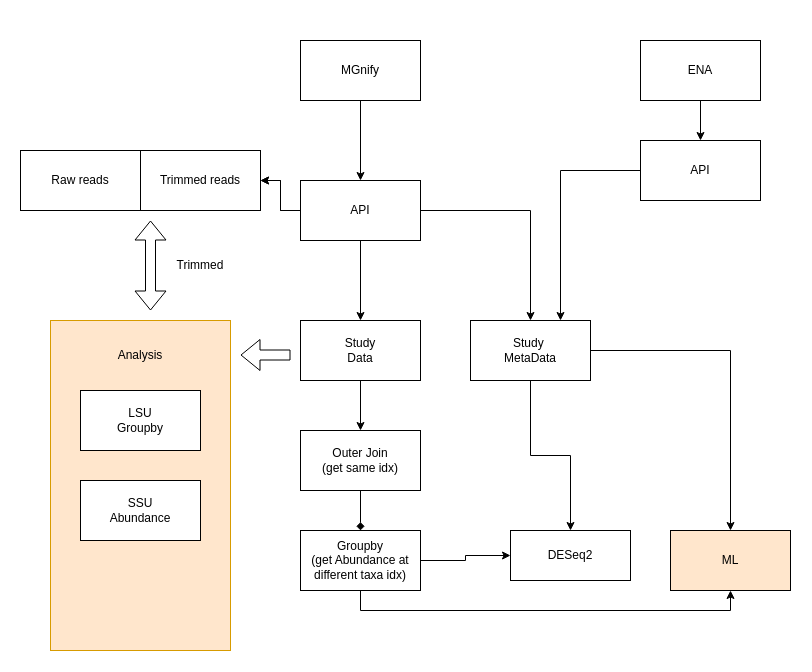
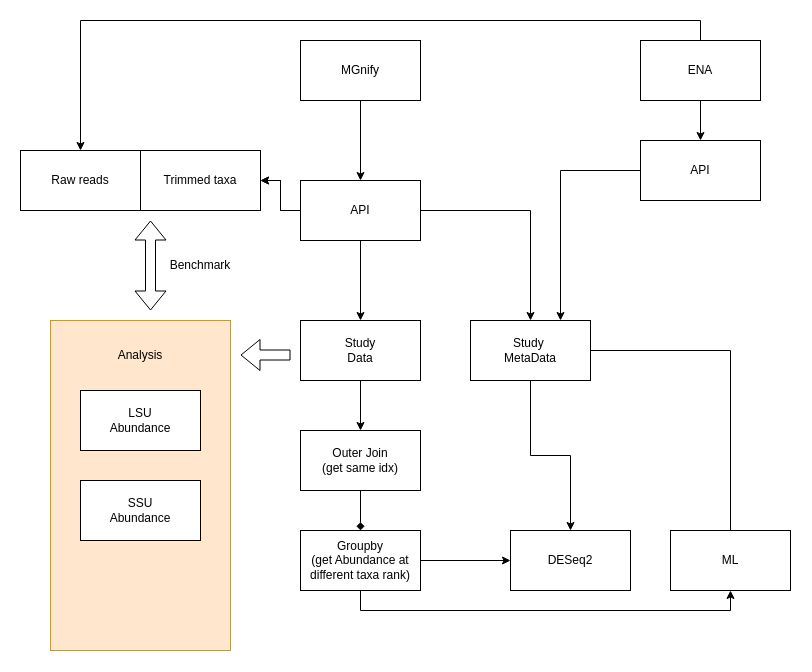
  <mxCell id="0" />
  <mxCell id="1" parent="0" />
  <mxCell id="2" value="" style="rounded=0;whiteSpace=wrap;html=1;fillColor=#ffe6cc;strokeColor=#d79b00;" vertex="1" parent="1"><mxGeometry x="50" y="320" width="180" height="330" as="geometry" /></mxCell>
  <mxCell id="3" value="" style="edgeStyle=orthogonalEdgeStyle;rounded=0;orthogonalLoop=1;jettySize=auto;html=1;" edge="1" parent="1" source="4" target="8"><mxGeometry relative="1" as="geometry" /></mxCell>
  <mxCell id="4" value="MGnify" style="rounded=0;whiteSpace=wrap;html=1;" vertex="1" parent="1"><mxGeometry x="300" y="40" width="120" height="60" as="geometry" /></mxCell>
  <mxCell id="5" value="" style="edgeStyle=orthogonalEdgeStyle;rounded=0;orthogonalLoop=1;jettySize=auto;html=1;" edge="1" parent="1" source="8" target="10"><mxGeometry relative="1" as="geometry" /></mxCell>
  <mxCell id="6" value="" style="edgeStyle=orthogonalEdgeStyle;rounded=0;orthogonalLoop=1;jettySize=auto;html=1;" edge="1" parent="1" source="8" target="15"><mxGeometry relative="1" as="geometry" /></mxCell>
  <mxCell id="7" style="edgeStyle=orthogonalEdgeStyle;rounded=0;orthogonalLoop=1;jettySize=auto;html=1;entryX=1;entryY=0.5;entryDx=0;entryDy=0;" edge="1" parent="1" source="8" target="29"><mxGeometry relative="1" as="geometry" /></mxCell>
  <mxCell id="8" value="API" style="whiteSpace=wrap;html=1;rounded=0;" vertex="1" parent="1"><mxGeometry x="300" y="180" width="120" height="60" as="geometry" /></mxCell>
  <mxCell id="9" value="" style="edgeStyle=orthogonalEdgeStyle;rounded=0;orthogonalLoop=1;jettySize=auto;html=1;" edge="1" parent="1" source="10" target="22"><mxGeometry relative="1" as="geometry" /></mxCell>
  <mxCell id="10" value="Study&lt;br&gt;Data" style="whiteSpace=wrap;html=1;rounded=0;" vertex="1" parent="1"><mxGeometry x="300" y="320" width="120" height="60" as="geometry" /></mxCell>
  <mxCell id="11" value="SSU&lt;br&gt;Abundance" style="whiteSpace=wrap;html=1;rounded=0;" vertex="1" parent="1"><mxGeometry x="80" y="480" width="120" height="60" as="geometry" /></mxCell>
- <mxCell id="12" value="LSU&lt;br&gt;Groupby" style="whiteSpace=wrap;html=1;rounded=0;" vertex="1" parent="1"><mxGeometry x="80" y="390" width="120" height="60" as="geometry" /></mxCell>
+ <mxCell id="12" value="LSU&lt;br&gt;Abundance" style="whiteSpace=wrap;html=1;rounded=0;" vertex="1" parent="1"><mxGeometry x="80" y="390" width="120" height="60" as="geometry" /></mxCell>
  <mxCell id="13" style="edgeStyle=orthogonalEdgeStyle;rounded=0;orthogonalLoop=1;jettySize=auto;html=1;entryX=0.5;entryY=0;entryDx=0;entryDy=0;" edge="1" parent="1" source="15" target="34"><mxGeometry relative="1" as="geometry" /></mxCell>
- <mxCell id="14" style="edgeStyle=orthogonalEdgeStyle;rounded=0;orthogonalLoop=1;jettySize=auto;html=1;entryX=0.5;entryY=0;entryDx=0;entryDy=0;" edge="1" parent="1" source="15" target="33"><mxGeometry relative="1" as="geometry" /></mxCell>
+ <mxCell id="14" style="edgeStyle=orthogonalEdgeStyle;rounded=0;orthogonalLoop=1;jettySize=auto;html=1;entryX=0.5;entryY=0;entryDx=0;entryDy=0;endArrow=none;" edge="1" parent="1" source="15" target="33"><mxGeometry relative="1" as="geometry" /></mxCell>
  <mxCell id="15" value="Study&amp;nbsp;&lt;br&gt;MetaData" style="whiteSpace=wrap;html=1;rounded=0;" vertex="1" parent="1"><mxGeometry x="470" y="320" width="120" height="60" as="geometry" /></mxCell>
  <mxCell id="16" value="" style="edgeStyle=orthogonalEdgeStyle;rounded=0;orthogonalLoop=1;jettySize=auto;html=1;" edge="1" parent="1" source="18" target="20"><mxGeometry relative="1" as="geometry" /></mxCell>
+ <mxCell id="17" style="edgeStyle=orthogonalEdgeStyle;rounded=0;orthogonalLoop=1;jettySize=auto;html=1;entryX=0.5;entryY=0;entryDx=0;entryDy=0;" edge="1" parent="1" source="18" target="27"><mxGeometry relative="1" as="geometry"><Array as="points"><mxPoint x="700" y="20" /><mxPoint x="80" y="20" /></Array></mxGeometry></mxCell>
  <mxCell id="18" value="ENA" style="rounded=0;whiteSpace=wrap;html=1;" vertex="1" parent="1"><mxGeometry x="640" y="40" width="120" height="60" as="geometry" /></mxCell>
  <mxCell id="19" style="edgeStyle=orthogonalEdgeStyle;rounded=0;orthogonalLoop=1;jettySize=auto;html=1;entryX=0.75;entryY=0;entryDx=0;entryDy=0;" edge="1" parent="1" source="20" target="15"><mxGeometry relative="1" as="geometry" /></mxCell>
  <mxCell id="20" value="API" style="whiteSpace=wrap;html=1;rounded=0;" vertex="1" parent="1"><mxGeometry x="640" y="140" width="120" height="60" as="geometry" /></mxCell>
  <mxCell id="21" value="" style="edgeStyle=orthogonalEdgeStyle;rounded=0;orthogonalLoop=1;jettySize=auto;html=1;endArrow=diamond;" edge="1" parent="1" source="22" target="26"><mxGeometry relative="1" as="geometry" /></mxCell>
  <mxCell id="22" value="Outer Join&lt;br&gt;(get same idx)" style="whiteSpace=wrap;html=1;rounded=0;" vertex="1" parent="1"><mxGeometry x="300" y="430" width="120" height="60" as="geometry" /></mxCell>
  <mxCell id="23" value="Analysis" style="text;html=1;strokeColor=none;fillColor=none;align=center;verticalAlign=middle;whiteSpace=wrap;rounded=0;" vertex="1" parent="1"><mxGeometry y="340" width="60" height="30" as="geometry" x="110" /></mxCell>
  <mxCell id="24" style="edgeStyle=orthogonalEdgeStyle;rounded=0;orthogonalLoop=1;jettySize=auto;html=1;" edge="1" parent="1" source="26" target="34"><mxGeometry relative="1" as="geometry" /></mxCell>
  <mxCell id="25" style="edgeStyle=orthogonalEdgeStyle;rounded=0;orthogonalLoop=1;jettySize=auto;html=1;entryX=0.5;entryY=1;entryDx=0;entryDy=0;" edge="1" parent="1" source="26" target="33"><mxGeometry relative="1" as="geometry"><Array as="points"><mxPoint x="360" y="610" /><mxPoint x="730" y="610" /></Array></mxGeometry></mxCell>
- <mxCell id="26" value="Groupby&lt;br&gt;(get Abundance at different taxa idx)" style="whiteSpace=wrap;html=1;rounded=0;" vertex="1" parent="1"><mxGeometry x="300" y="530" width="120" height="60" as="geometry" /></mxCell>
+ <mxCell id="26" value="Groupby&lt;br&gt;(get Abundance at different taxa rank)" style="whiteSpace=wrap;html=1;rounded=0;" vertex="1" parent="1"><mxGeometry x="300" y="530" width="120" height="60" as="geometry" /></mxCell>
  <mxCell id="27" value="Raw reads" style="rounded=0;whiteSpace=wrap;html=1;" vertex="1" parent="1"><mxGeometry x="20" y="150" width="120" height="60" as="geometry" /></mxCell>
  <mxCell id="28" value="" style="edgeStyle=orthogonalEdgeStyle;rounded=0;orthogonalLoop=1;jettySize=auto;html=1;entryX=1;entryY=0.5;entryDx=0;entryDy=0;" edge="1" parent="1" source="8" target="29"><mxGeometry relative="1" as="geometry"><mxPoint x="300" y="210" as="sourcePoint" /><mxPoint x="150" y="180" as="targetPoint" /></mxGeometry></mxCell>
- <mxCell id="29" value="Trimmed reads" style="rounded=0;whiteSpace=wrap;html=1;" vertex="1" parent="1"><mxGeometry x="140" y="150" width="120" height="60" as="geometry" /></mxCell>
+ <mxCell id="29" value="Trimmed taxa" style="rounded=0;whiteSpace=wrap;html=1;" vertex="1" parent="1"><mxGeometry x="140" y="150" width="120" height="60" as="geometry" /></mxCell>
  <mxCell id="30" value="" style="shape=flexArrow;endArrow=classic;startArrow=classic;html=1;rounded=0;" edge="1" parent="1"><mxGeometry width="100" height="100" relative="1" as="geometry"><mxPoint x="150" y="310" as="sourcePoint" /><mxPoint x="150" y="220" as="targetPoint" /></mxGeometry></mxCell>
  <mxCell id="31" value="" style="shape=flexArrow;endArrow=classic;html=1;rounded=0;" edge="1" parent="1"><mxGeometry width="50" height="50" relative="1" as="geometry"><mxPoint x="290" y="354.5" as="sourcePoint" /><mxPoint x="240" y="354.5" as="targetPoint" /></mxGeometry></mxCell>
- <mxCell id="32" value="Trimmed" style="text;html=1;strokeColor=none;fillColor=none;align=center;verticalAlign=middle;whiteSpace=wrap;rounded=0;" vertex="1" parent="1"><mxGeometry x="170" y="250" width="60" height="30" as="geometry" /></mxCell>
- <mxCell id="33" value="ML" style="rounded=0;whiteSpace=wrap;html=1;fillColor=#ffe6cc;" vertex="1" parent="1"><mxGeometry x="670" y="530" width="120" height="60" as="geometry" /></mxCell>
- <mxCell id="34" value="DESeq2" style="rounded=0;whiteSpace=wrap;html=1;" vertex="1" parent="1"><mxGeometry x="510" y="530" width="120" height="50" as="geometry" /></mxCell>
+ <mxCell id="32" value="Benchmark" style="text;html=1;strokeColor=none;fillColor=none;align=center;verticalAlign=middle;whiteSpace=wrap;rounded=0;" vertex="1" parent="1"><mxGeometry x="170" y="250" width="60" height="30" as="geometry" /></mxCell>
+ <mxCell id="33" value="ML" style="rounded=0;whiteSpace=wrap;html=1;" vertex="1" parent="1"><mxGeometry x="670" y="530" width="120" height="60" as="geometry" /></mxCell>
+ <mxCell id="34" value="DESeq2" style="rounded=0;whiteSpace=wrap;html=1;" vertex="1" parent="1"><mxGeometry x="510" y="530" width="120" height="60" as="geometry" /></mxCell>
